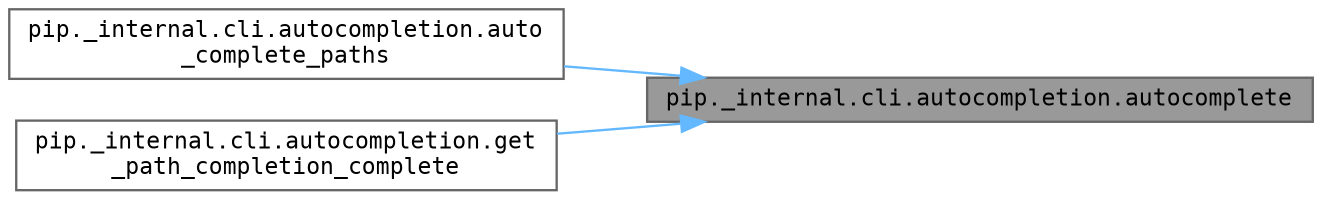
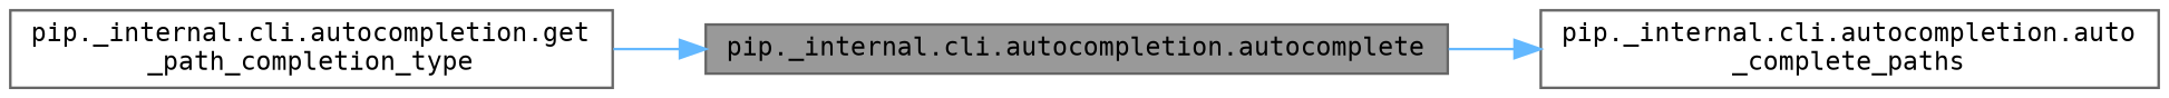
  digraph {
    fontname="DejaVu Sans Mono"
    rankdir=LR
    node [color=grey40 fillcolor=white fontname="DejaVu Sans Mono" fontsize=10 shape=box style=filled]
    edge [color=steelblue1 fontname="DejaVu Sans Mono" fontsize=10 labelfontname=Helvetica labelfontsize=10 style=solid]
    n1 [color=gray40 fillcolor=grey60 fontcolor=black height=0.2 label="pip._internal.cli.autocompletion.autocomplete" width=0.4]
    n2 [height=0.2 label="pip._internal.cli.autocompletion.auto\l_complete_paths" width=0.4]
-   n3 [height=0.2 label="pip._internal.cli.autocompletion.get\l_path_completion_complete" width=0.4]
-   n2 -> n1
+   n3 [height=0.2 label="pip._internal.cli.autocompletion.get\l_path_completion_type" width=0.4]
+   n1 -> n2
    n3 -> n1
  }
